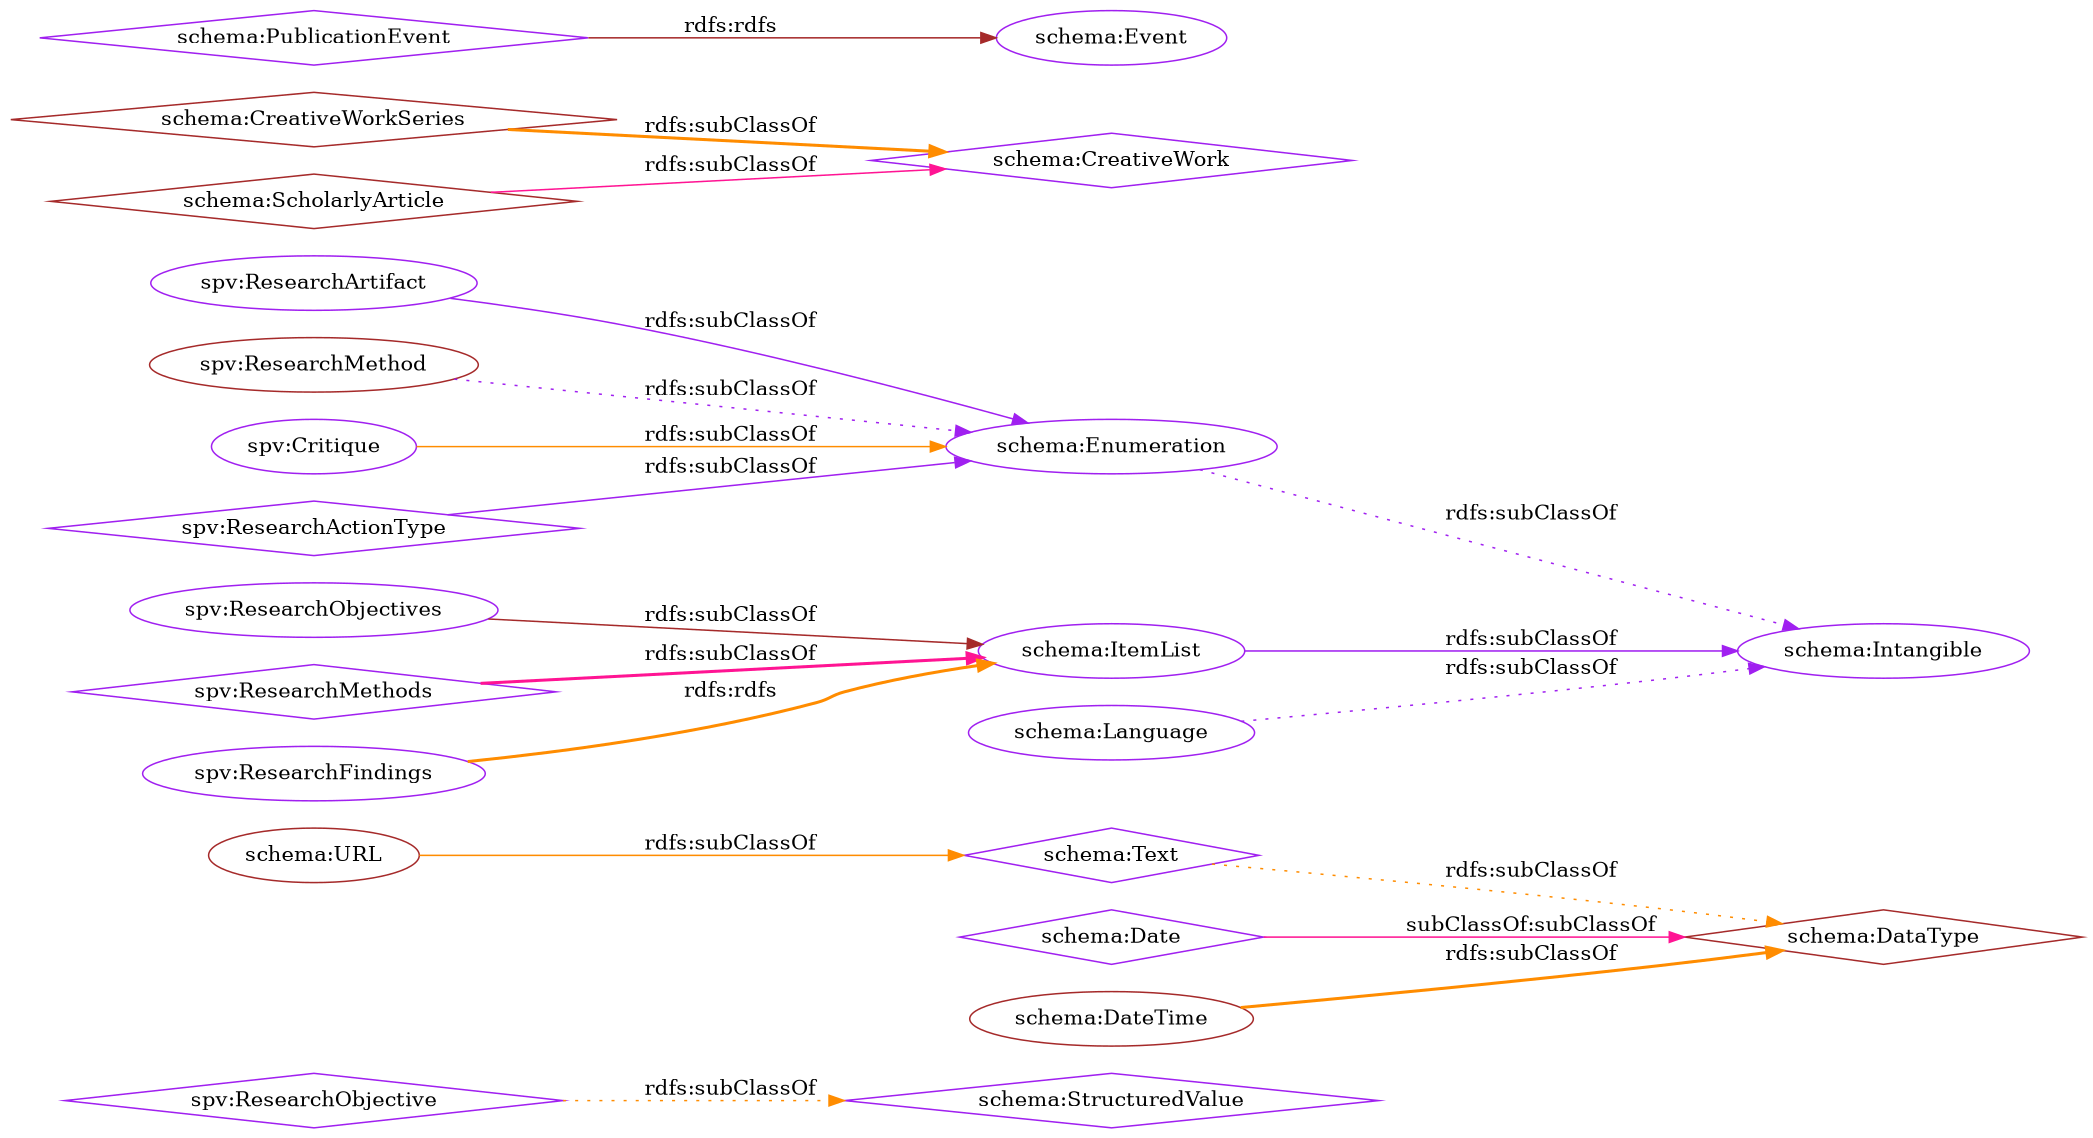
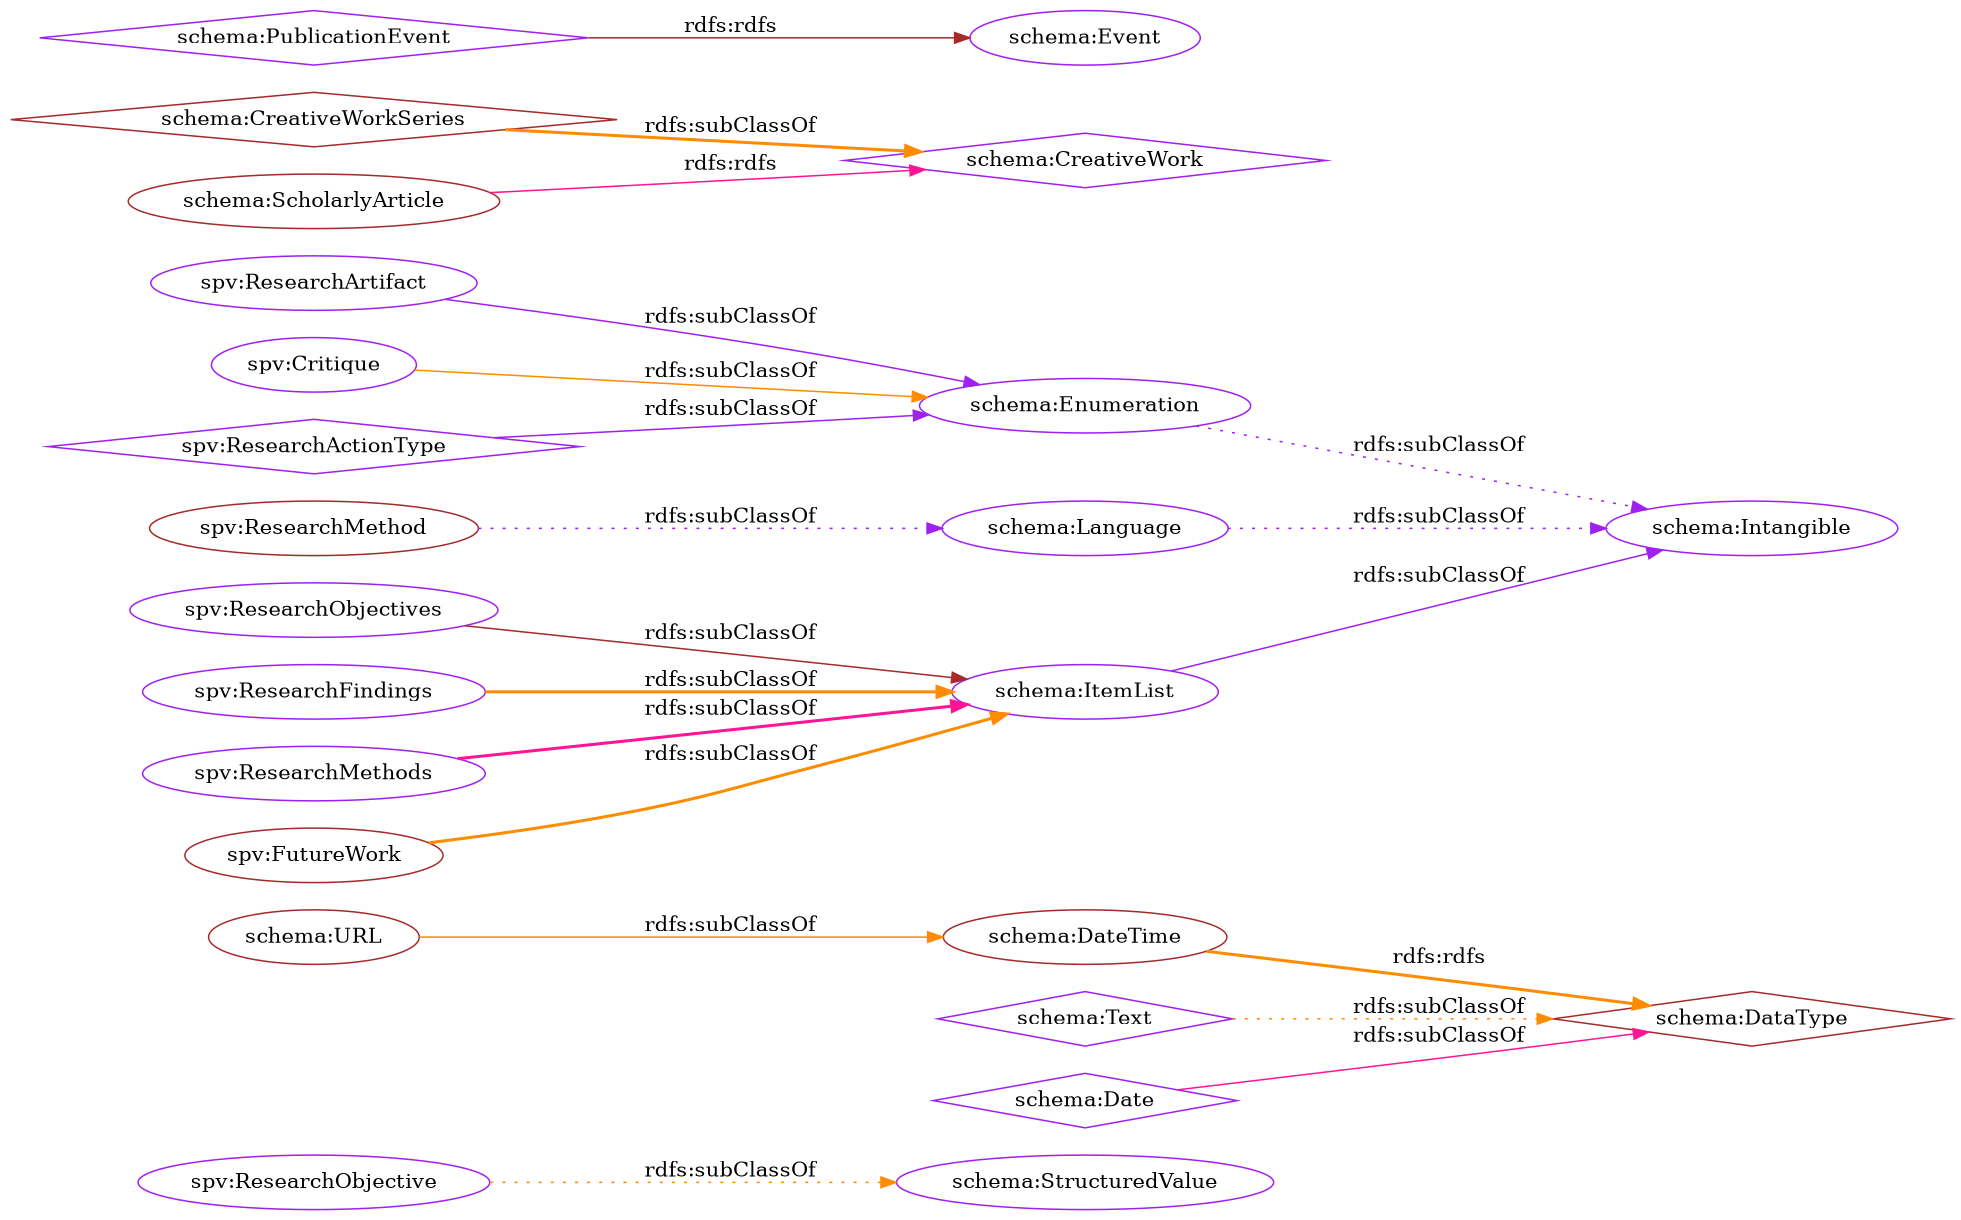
  digraph {
    rankdir=LR
    node [color=purple shape=ellipse]
    edge [color=darkorange style=solid]
-   "spv:ResearchObjective" [shape=diamond]
-   "schema:StructuredValue" [shape=diamond]
+   "spv:ResearchObjective"
+   "schema:StructuredValue"
    "schema:URL" [color=brown]
    "schema:Text" [shape=diamond]
    "schema:DataType" [color=brown shape=diamond]
    "spv:ResearchObjectives"
    "schema:ItemList"
    "schema:Intangible"
    "spv:ResearchActionType" [shape=diamond]
    "schema:Enumeration"
    "spv:ResearchArtifact"
-   "spv:ResearchMethods" [shape=diamond]
+   "spv:ResearchMethods"
    "schema:Date" [shape=diamond]
    "spv:ResearchMethod" [color=brown]
    "schema:CreativeWorkSeries" [color=brown shape=diamond]
    "schema:CreativeWork" [shape=diamond]
-   "schema:ScholarlyArticle" [color=brown shape=diamond]
+   "schema:ScholarlyArticle" [color=brown]
+   "spv:FutureWork" [color=brown]
    "schema:Language"
    "spv:ResearchFindings"
    "schema:DateTime" [color=brown]
    "spv:Critique"
    "schema:PublicationEvent" [shape=diamond]
    "schema:Event"
    "spv:ResearchObjective" -> "schema:StructuredValue" [label="rdfs:subClassOf" style=dotted]
-   "schema:URL" -> "schema:Text" [label="rdfs:subClassOf"]
+   "schema:URL" -> "schema:DateTime" [label="rdfs:subClassOf"]
    "schema:Text" -> "schema:DataType" [label="rdfs:subClassOf" style=dotted]
    "spv:ResearchObjectives" -> "schema:ItemList" [color=brown label="rdfs:subClassOf"]
    "schema:ItemList" -> "schema:Intangible" [color=purple label="rdfs:subClassOf"]
    "spv:ResearchActionType" -> "schema:Enumeration" [color=purple label="rdfs:subClassOf"]
    "schema:Enumeration" -> "schema:Intangible" [color=purple label="rdfs:subClassOf" style=dotted]
    "spv:ResearchArtifact" -> "schema:Enumeration" [color=purple label="rdfs:subClassOf"]
    "spv:ResearchMethods" -> "schema:ItemList" [color=deeppink label="rdfs:subClassOf" style=bold]
-   "schema:Date" -> "schema:DataType" [color=deeppink label="subClassOf:subClassOf"]
-   "spv:ResearchMethod" -> "schema:Enumeration" [color=purple label="rdfs:subClassOf" style=dotted]
+   "schema:Date" -> "schema:DataType" [color=deeppink label="rdfs:subClassOf"]
+   "spv:ResearchMethod" -> "schema:Language" [color=purple label="rdfs:subClassOf" style=dotted]
    "schema:CreativeWorkSeries" -> "schema:CreativeWork" [label="rdfs:subClassOf" style=bold]
-   "schema:ScholarlyArticle" -> "schema:CreativeWork" [color=deeppink label="rdfs:subClassOf"]
+   "schema:ScholarlyArticle" -> "schema:CreativeWork" [color=deeppink label="rdfs:rdfs"]
+   "spv:FutureWork" -> "schema:ItemList" [label="rdfs:subClassOf" style=bold]
    "schema:Language" -> "schema:Intangible" [color=purple label="rdfs:subClassOf" style=dotted]
-   "spv:ResearchFindings" -> "schema:ItemList" [label="rdfs:rdfs" style=bold]
-   "schema:DateTime" -> "schema:DataType" [label="rdfs:subClassOf" style=bold]
+   "spv:ResearchFindings" -> "schema:ItemList" [label="rdfs:subClassOf" style=bold]
+   "schema:DateTime" -> "schema:DataType" [label="rdfs:rdfs" style=bold]
    "spv:Critique" -> "schema:Enumeration" [label="rdfs:subClassOf"]
    "schema:PublicationEvent" -> "schema:Event" [color=brown label="rdfs:rdfs"]
  }
